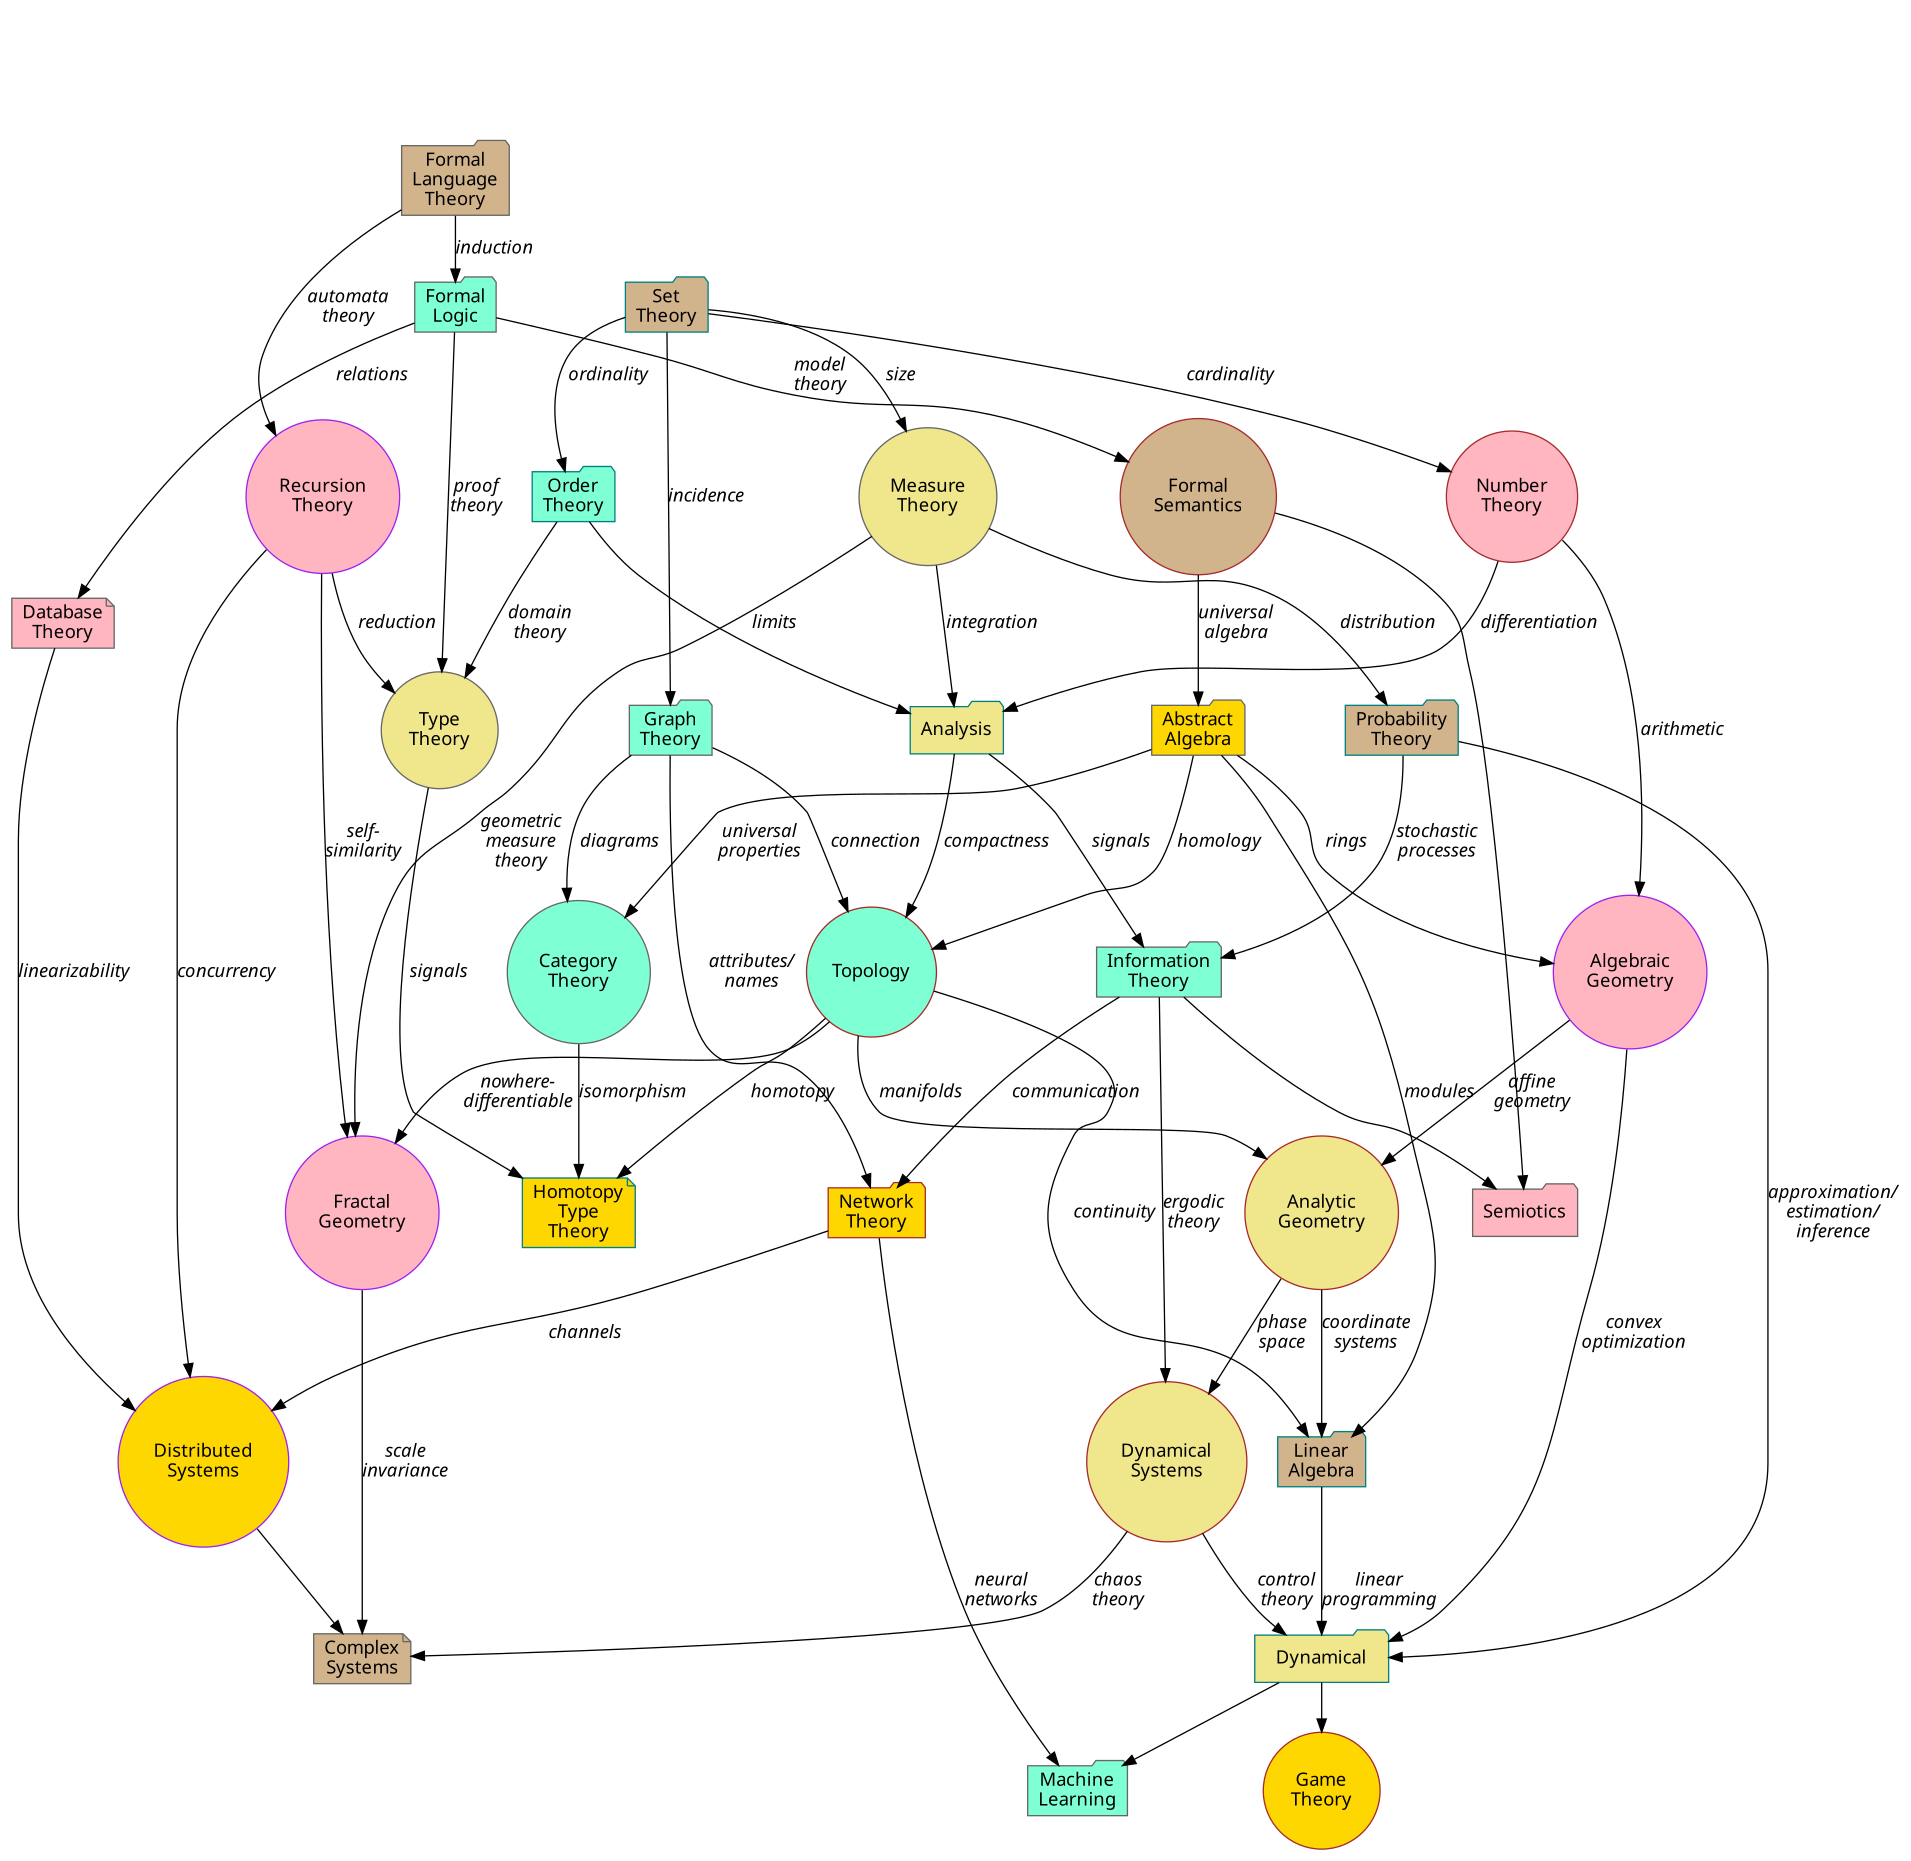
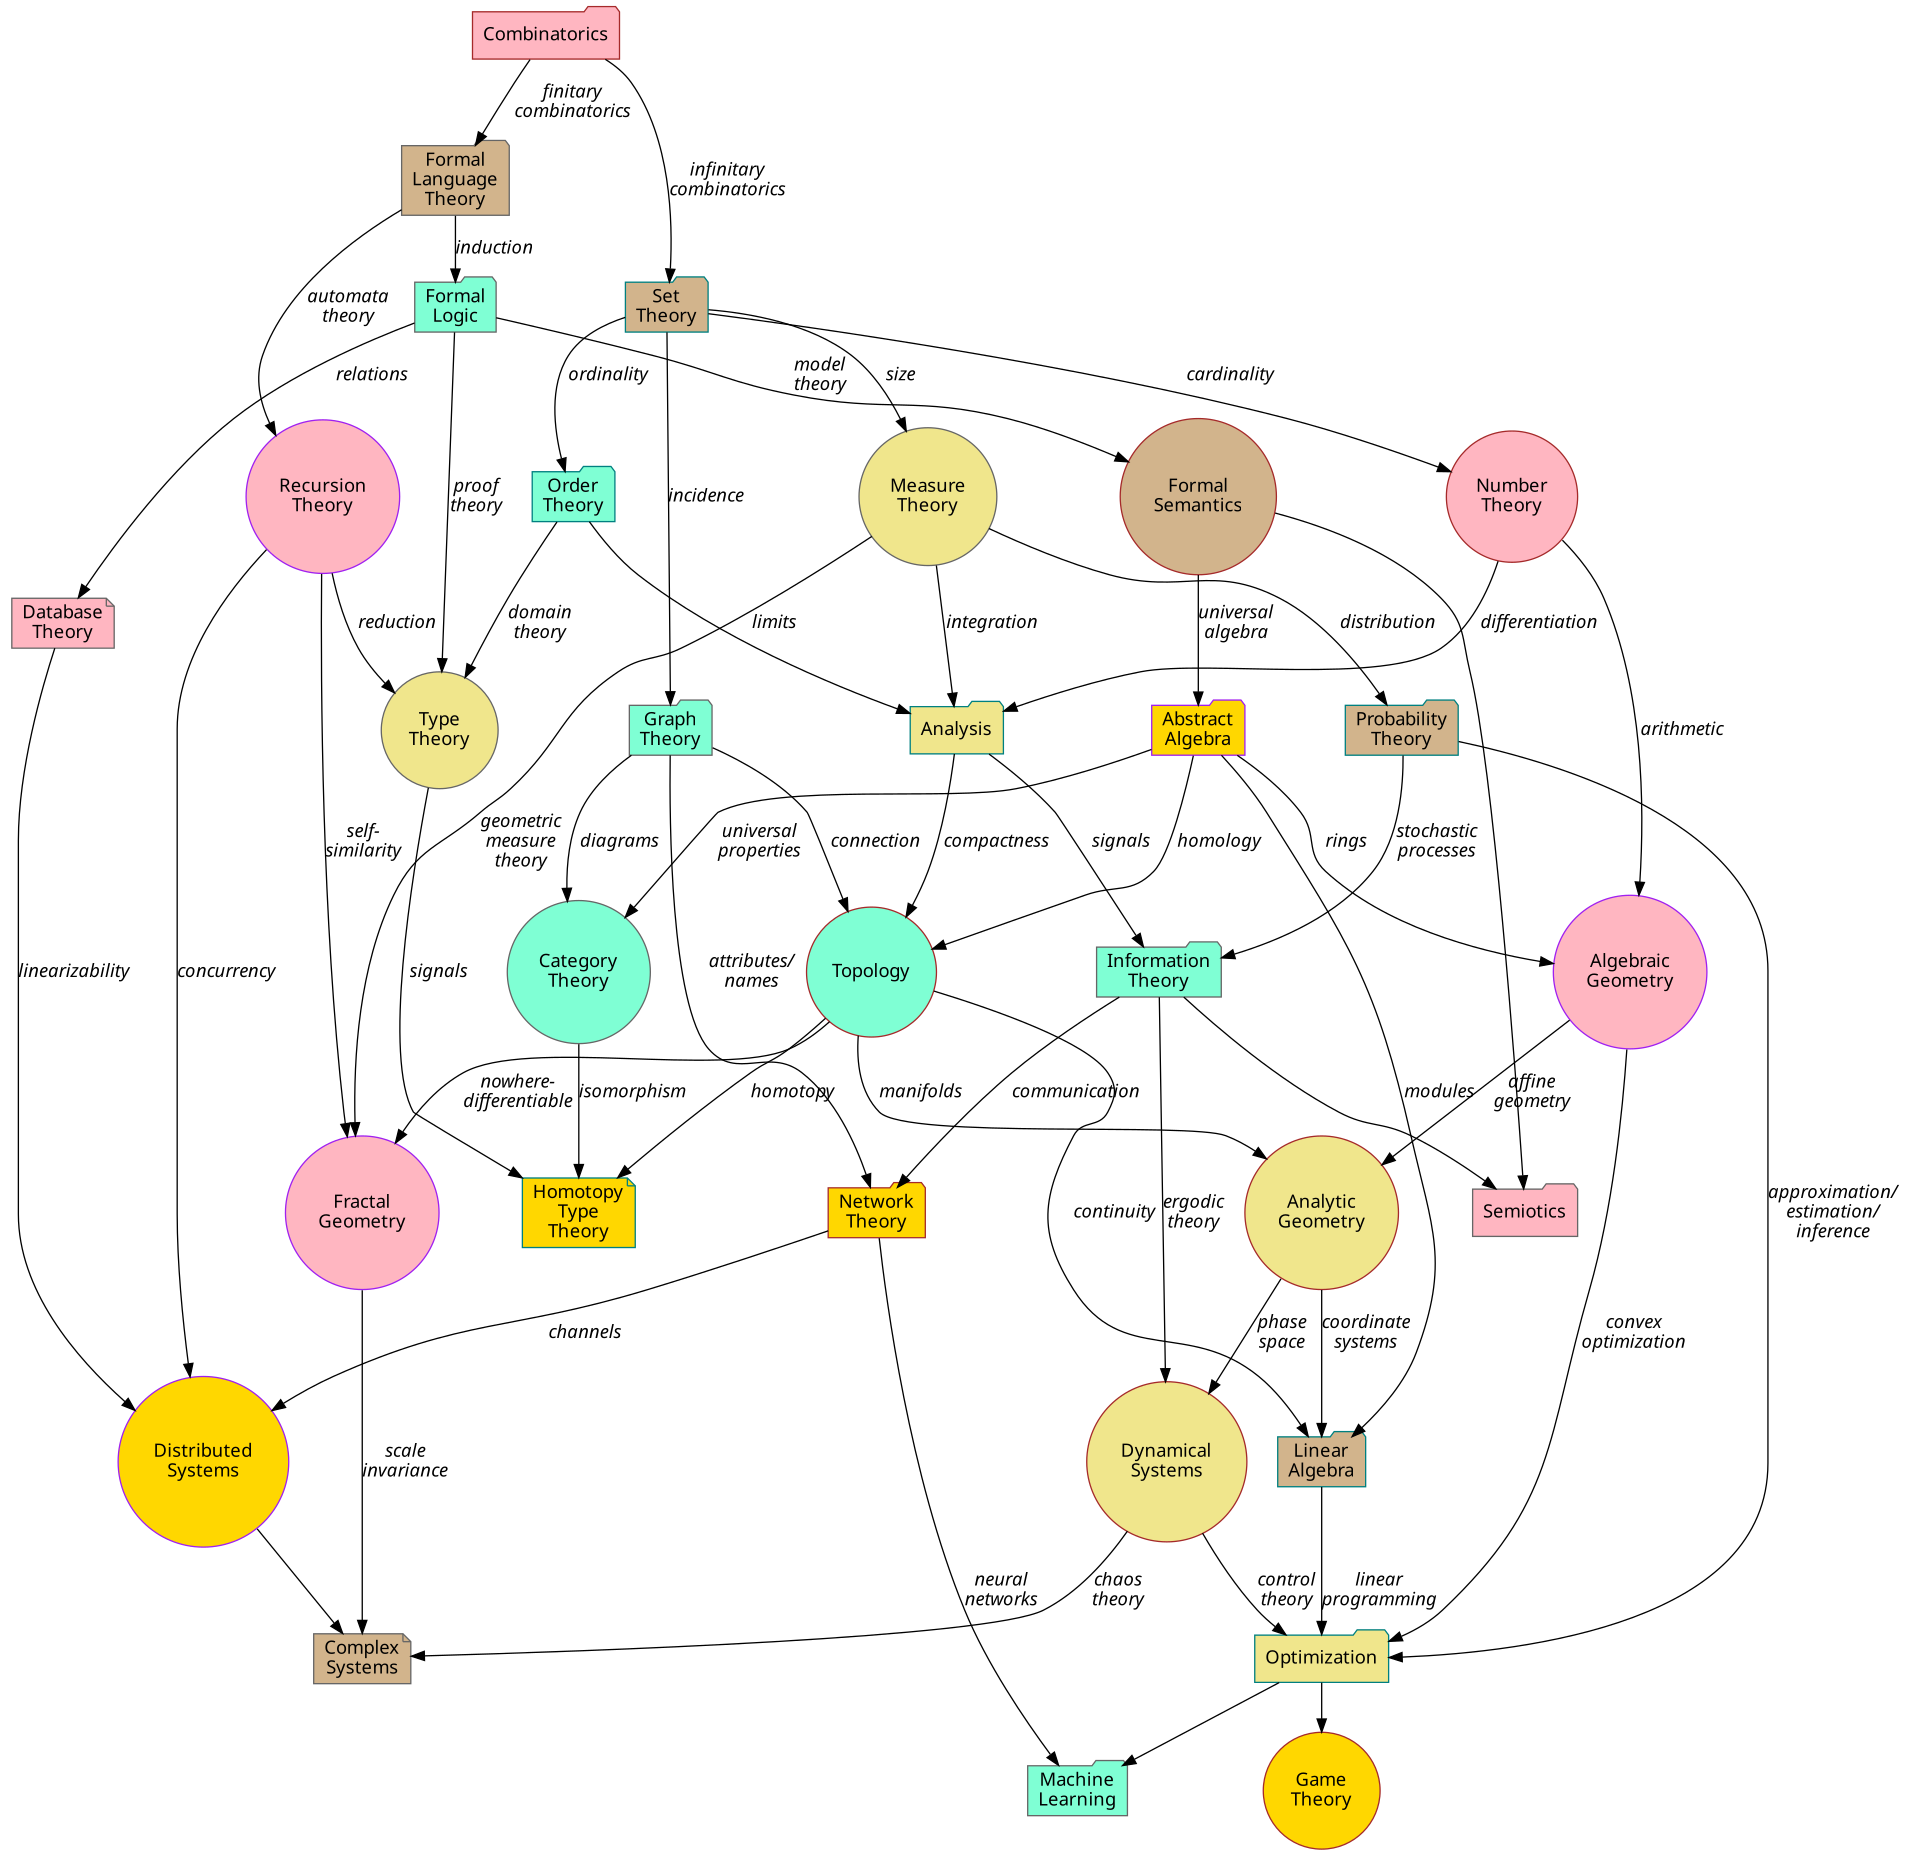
  digraph {
    node [color=gray40 fillcolor=lightpink fontname=sans shape=folder style=filled]
    edge [fontname="sans italic"]
+   Combinatorics [color=brown]
    "Formal\nLanguage\nTheory" [fillcolor=tan]
    "Set\nTheory" [color=teal fillcolor=tan]
    "Formal\nLogic" [fillcolor=aquamarine]
    "Recursion\nTheory" [color=purple shape=circle]
    "Graph\nTheory" [fillcolor=aquamarine]
    "Measure\nTheory" [fillcolor=khaki shape=circle]
    "Number\nTheory" [color=brown shape=circle]
    "Order\nTheory" [color=teal fillcolor=aquamarine]
    "Formal\nSemantics" [color=brown fillcolor=tan shape=circle]
    "Database\nTheory" [shape=note]
    "Type\nTheory" [fillcolor=khaki shape=circle]
    "Distributed\nSystems" [color=purple fillcolor=gold shape=circle]
    "Fractal\nGeometry" [color=purple shape=circle]
-   "Abstract\nAlgebra" [fillcolor=gold]
+   "Abstract\nAlgebra" [color=purple fillcolor=gold]
    Semiotics
    "Category\nTheory" [fillcolor=aquamarine shape=circle]
    "Algebraic\nGeometry" [color=purple shape=circle]
    "Linear\nAlgebra" [color=teal fillcolor=tan]
    Topology [color=brown fillcolor=aquamarine shape=circle]
    "Homotopy\nType\nTheory" [color=teal fillcolor=gold shape=note]
-   Optimization [color=teal fillcolor=khaki label=Dynamical]
+   Optimization [color=teal fillcolor=khaki]
    "Analytic\nGeometry" [color=brown fillcolor=khaki shape=circle]
    "Network\nTheory" [color=brown fillcolor=gold]
    "Probability\nTheory" [color=teal fillcolor=tan]
    Analysis [color=teal fillcolor=khaki]
    "Machine\nLearning" [fillcolor=aquamarine]
    "Complex\nSystems" [fillcolor=tan shape=note]
    "Dynamical\nSystems" [color=brown fillcolor=khaki shape=circle]
    "Game\nTheory" [color=brown fillcolor=gold shape=circle]
    "Information\nTheory" [fillcolor=aquamarine]
+   Combinatorics -> "Formal\nLanguage\nTheory" [label="finitary\ncombinatorics"]
+   Combinatorics -> "Set\nTheory" [label="infinitary\ncombinatorics"]
    "Formal\nLanguage\nTheory" -> "Formal\nLogic" [label=induction]
    "Formal\nLanguage\nTheory" -> "Recursion\nTheory" [label="automata\ntheory"]
    "Set\nTheory" -> "Graph\nTheory" [label=incidence]
    "Set\nTheory" -> "Measure\nTheory" [label=size]
    "Set\nTheory" -> "Number\nTheory" [label=cardinality]
    "Set\nTheory" -> "Order\nTheory" [label=ordinality]
    "Formal\nLogic" -> "Formal\nSemantics" [label="model\ntheory"]
    "Formal\nLogic" -> "Database\nTheory" [label=relations]
    "Formal\nLogic" -> "Type\nTheory" [label="proof\ntheory"]
    "Recursion\nTheory" -> "Type\nTheory" [label=reduction]
    "Recursion\nTheory" -> "Distributed\nSystems" [label=concurrency]
    "Recursion\nTheory" -> "Fractal\nGeometry" [label="self-\nsimilarity"]
    "Graph\nTheory" -> "Category\nTheory" [label=diagrams]
    "Graph\nTheory" -> Topology [label=connection]
    "Graph\nTheory" -> "Network\nTheory" [label="attributes/\nnames"]
    "Measure\nTheory" -> "Fractal\nGeometry" [label="geometric\nmeasure\ntheory"]
    "Measure\nTheory" -> "Probability\nTheory" [label=distribution]
    "Measure\nTheory" -> Analysis [label=integration]
    "Number\nTheory" -> "Algebraic\nGeometry" [label=arithmetic]
    "Number\nTheory" -> Analysis [label=differentiation]
    "Order\nTheory" -> "Type\nTheory" [label="domain\ntheory"]
    "Order\nTheory" -> Analysis [label=limits]
    "Formal\nSemantics" -> "Abstract\nAlgebra" [label="universal\nalgebra"]
    "Formal\nSemantics" -> Semiotics
    "Database\nTheory" -> "Distributed\nSystems" [label=linearizability]
    "Type\nTheory" -> "Homotopy\nType\nTheory" [label=signals]
    "Distributed\nSystems" -> "Complex\nSystems"
    "Fractal\nGeometry" -> "Complex\nSystems" [label="scale\ninvariance"]
    "Abstract\nAlgebra" -> "Category\nTheory" [label="universal\nproperties"]
    "Abstract\nAlgebra" -> "Algebraic\nGeometry" [label=rings]
    "Abstract\nAlgebra" -> "Linear\nAlgebra" [label=modules]
    "Abstract\nAlgebra" -> Topology [label=homology]
    "Category\nTheory" -> "Homotopy\nType\nTheory" [label=isomorphism]
    "Algebraic\nGeometry" -> Optimization [label="convex\noptimization"]
    "Algebraic\nGeometry" -> "Analytic\nGeometry" [label="affine\ngeometry"]
    "Linear\nAlgebra" -> Optimization [label="linear\nprogramming"]
    Topology -> "Fractal\nGeometry" [label="nowhere-\ndifferentiable"]
    Topology -> "Linear\nAlgebra" [label=continuity]
    Topology -> "Homotopy\nType\nTheory" [label=homotopy]
    Topology -> "Analytic\nGeometry" [label=manifolds]
    Optimization -> "Machine\nLearning"
    Optimization -> "Game\nTheory"
    "Analytic\nGeometry" -> "Linear\nAlgebra" [label="coordinate\nsystems"]
    "Analytic\nGeometry" -> "Dynamical\nSystems" [label="phase\nspace"]
    "Network\nTheory" -> "Distributed\nSystems" [label=channels]
    "Network\nTheory" -> "Machine\nLearning" [label="neural\nnetworks"]
    "Probability\nTheory" -> Optimization [label="approximation/\nestimation/\ninference"]
    "Probability\nTheory" -> "Information\nTheory" [label="stochastic\nprocesses"]
    Analysis -> Topology [label=compactness]
    Analysis -> "Information\nTheory" [label=signals]
    "Dynamical\nSystems" -> Optimization [label="control\ntheory"]
    "Dynamical\nSystems" -> "Complex\nSystems" [label="chaos\ntheory"]
    "Information\nTheory" -> Semiotics
    "Information\nTheory" -> "Network\nTheory" [label=communication]
    "Information\nTheory" -> "Dynamical\nSystems" [label="ergodic\ntheory"]
  }
